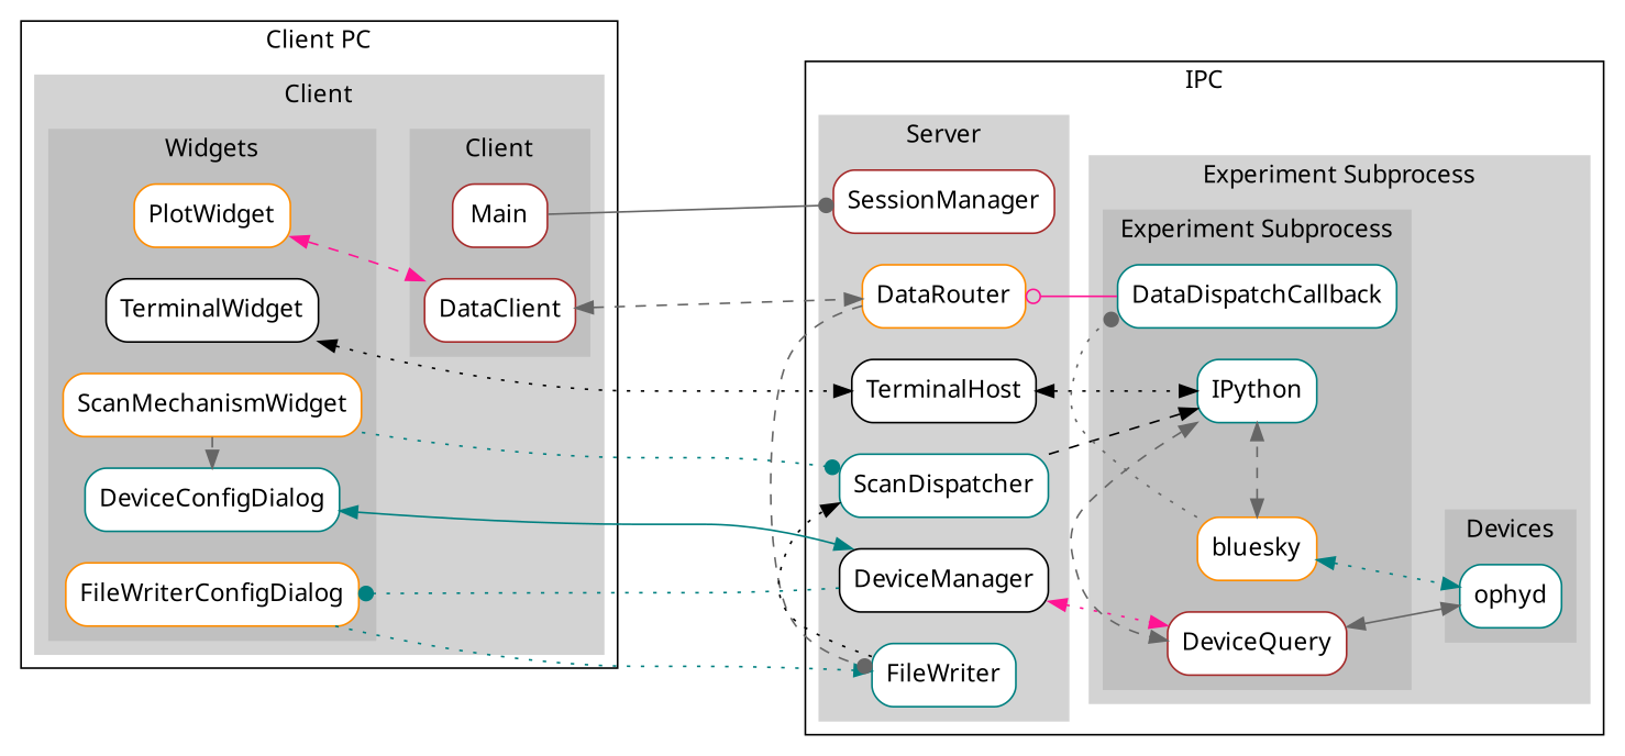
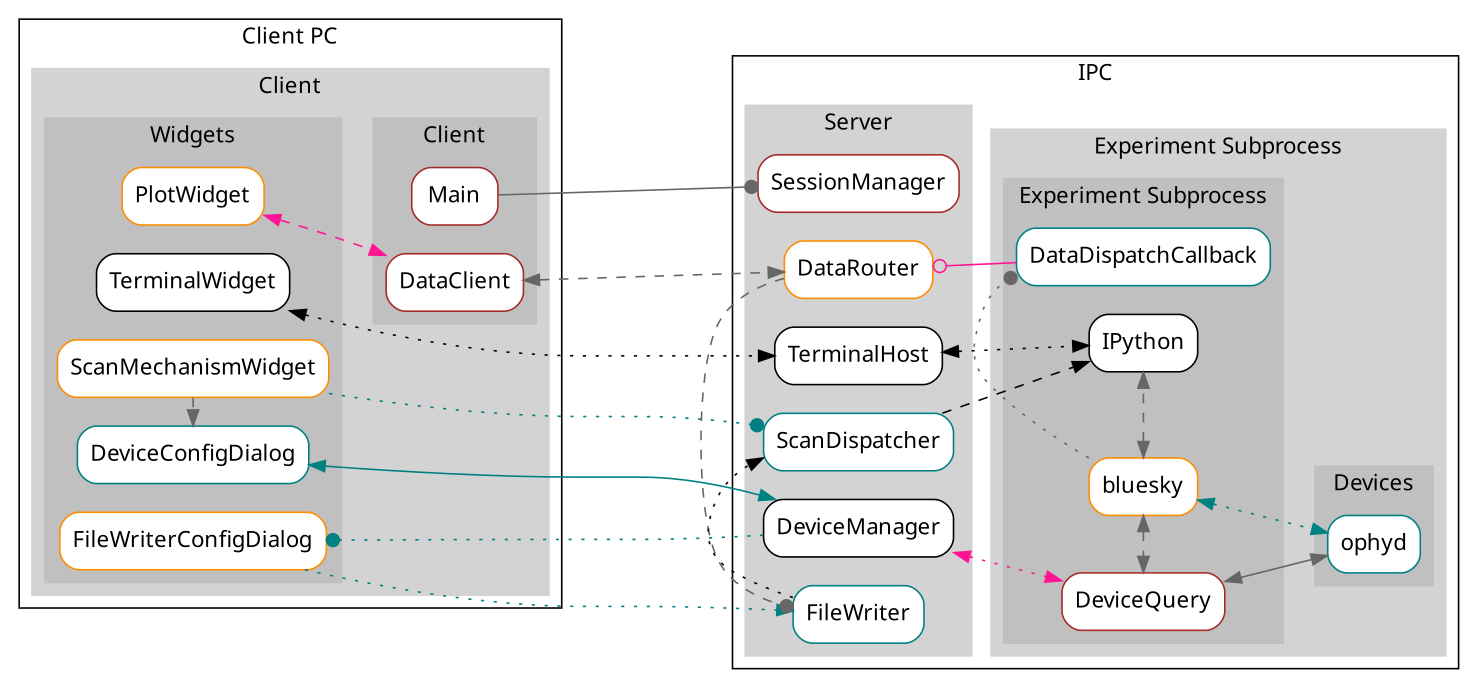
  digraph {
    fontname="Noto Sans"
    rank=same
    rankdir=LR
    splines=true
    node [color=teal fillcolor=white fontname="Noto Sans" shape=box style="rounded,filled"]
    edge [color=gray40 fontname="Noto Sans" style=dotted]
    TerminalWidget [color=black]
    PlotWidget [color=darkorange]
    ScanMechanismWidget [color=darkorange]
    DeviceConfigDialog
    FileWriterConfigDialog [color=darkorange]
    Main [color=brown]
    DataClient [color=brown]
    SessionManager [color=brown]
    TerminalHost [color=black]
    DataRouter [color=darkorange]
    FileWriter
    DeviceManager [color=black]
    ScanDispatcher
-   IPython
+   IPython [color=black]
    DeviceQuery [color=brown]
    bluesky [color=darkorange]
    DataDispatchCallback
    ophyd
    subgraph cluster_1 {
      label="Client PC"
      subgraph cluster_2 {
        color=lightgrey
        label=Client
        style=filled
        subgraph cluster_3 {
          color=grey
          label=Widgets
          style=filled
          TerminalWidget
          PlotWidget
          ScanMechanismWidget
          DeviceConfigDialog
          FileWriterConfigDialog
        }
        subgraph cluster_4 {
          color=grey
          label=Client
          style=filled
          Main
          DataClient
        }
      }
    }
    subgraph cluster_5 {
      label=IPC
      subgraph cluster_6 {
        color=lightgrey
        label=Server
        style=filled
        SessionManager
        TerminalHost
        DataRouter
        FileWriter
        DeviceManager
        ScanDispatcher
      }
      subgraph cluster_7 {
        color=lightgrey
        label="Experiment Subprocess"
        style=filled
        subgraph cluster_8 {
          color=grey
          label="Experiment Subprocess"
          style=filled
          IPython
          DeviceQuery
          bluesky
          DataDispatchCallback
        }
        subgraph cluster_9 {
          color=grey
          label=Devices
          style=filled
          ophyd
        }
      }
    }
    TerminalWidget -> TerminalHost [color=black dir=both]
    PlotWidget -> DataClient [color=deeppink dir=both style=dashed]
    ScanMechanismWidget -> DeviceConfigDialog [arrowhead=normal constraint=False style=dashed]
    ScanMechanismWidget -> ScanDispatcher [arrowhead=dot color=teal]
    DeviceConfigDialog -> DeviceManager [color=teal dir=both style=solid]
    FileWriterConfigDialog -> FileWriter [arrowhead=normal color=teal]
    Main -> SessionManager [arrowhead=dot minlen=4 style=solid]
    DataClient -> DataRouter [dir=both minlen=4 style=dashed]
    TerminalHost -> IPython [color=black dir=both]
    DataRouter -> FileWriter [arrowhead=dot constraint=false style=dashed]
    FileWriter -> ScanDispatcher [arrowhead=normal color=black constraint=false]
    DeviceManager -> FileWriterConfigDialog [arrowhead=dot color=teal]
    DeviceManager -> DeviceQuery [color=deeppink dir=both]
    ScanDispatcher -> IPython [arrowhead=normal color=black style=dashed]
-   IPython -> DeviceQuery [constraint=false dir=both minlen=2 style=dashed]
+   bluesky -> DeviceQuery [constraint=false dir=both minlen=2 style=dashed]
    DeviceQuery -> ophyd [dir=both style=solid]
    bluesky -> IPython [constraint=false dir=both minlen=3 style=dashed]
    bluesky -> DataDispatchCallback [arrowhead=dot constraint=false]
    bluesky -> ophyd [color=teal dir=both]
    DataDispatchCallback -> DataRouter [arrowhead=odot color=deeppink style=solid]
  }
